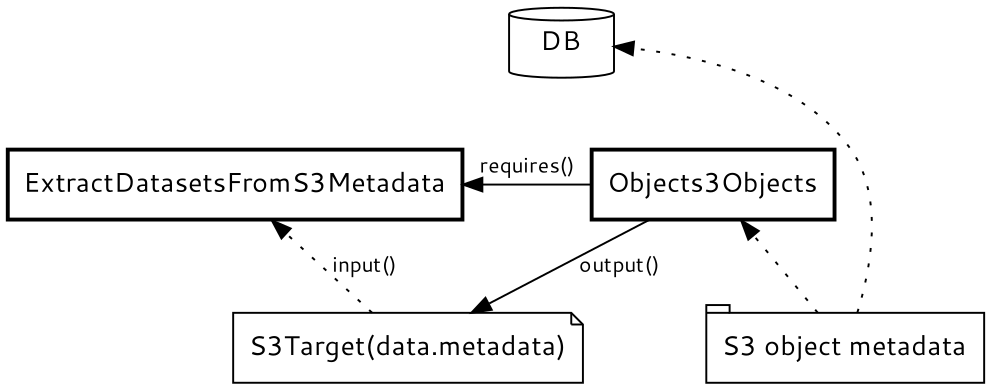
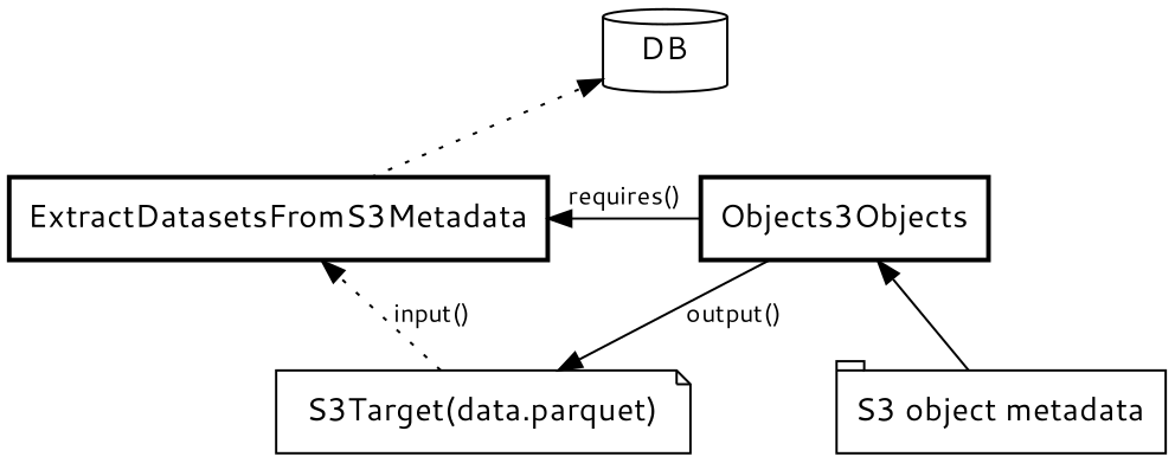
  digraph {
    node [fontname=Cantarell shape=rect]
    edge [fontname=Cantarell fontsize=11 style=dotted]
    n1 [label=DB shape=cylinder]
    n2 [label=Objects3Objects style=bold]
    n3 [label=ExtractDatasetsFromS3Metadata style=bold]
    n4 [label="S3 object metadata" shape=tab]
-   n5 [label="S3Target(data.metadata)" shape=note]
+   n5 [label="S3Target(data.parquet)" shape=note]
    subgraph sub_1 {
      rank=min
      n1
    }
    subgraph sub_2 {
      rank=same
      n2
      n3
    }
    subgraph sub_3 {
      rank=same
      n4
      n5
    }
    n2 -> n3 [label="requires()" style=""]
    n2 -> n5 [label="output()" style=""]
-   n4 -> n1
-   n4 -> n2
+   n3 -> n1
+   n4 -> n2 [style=solid]
    n5 -> n3 [label="input()"]
  }
